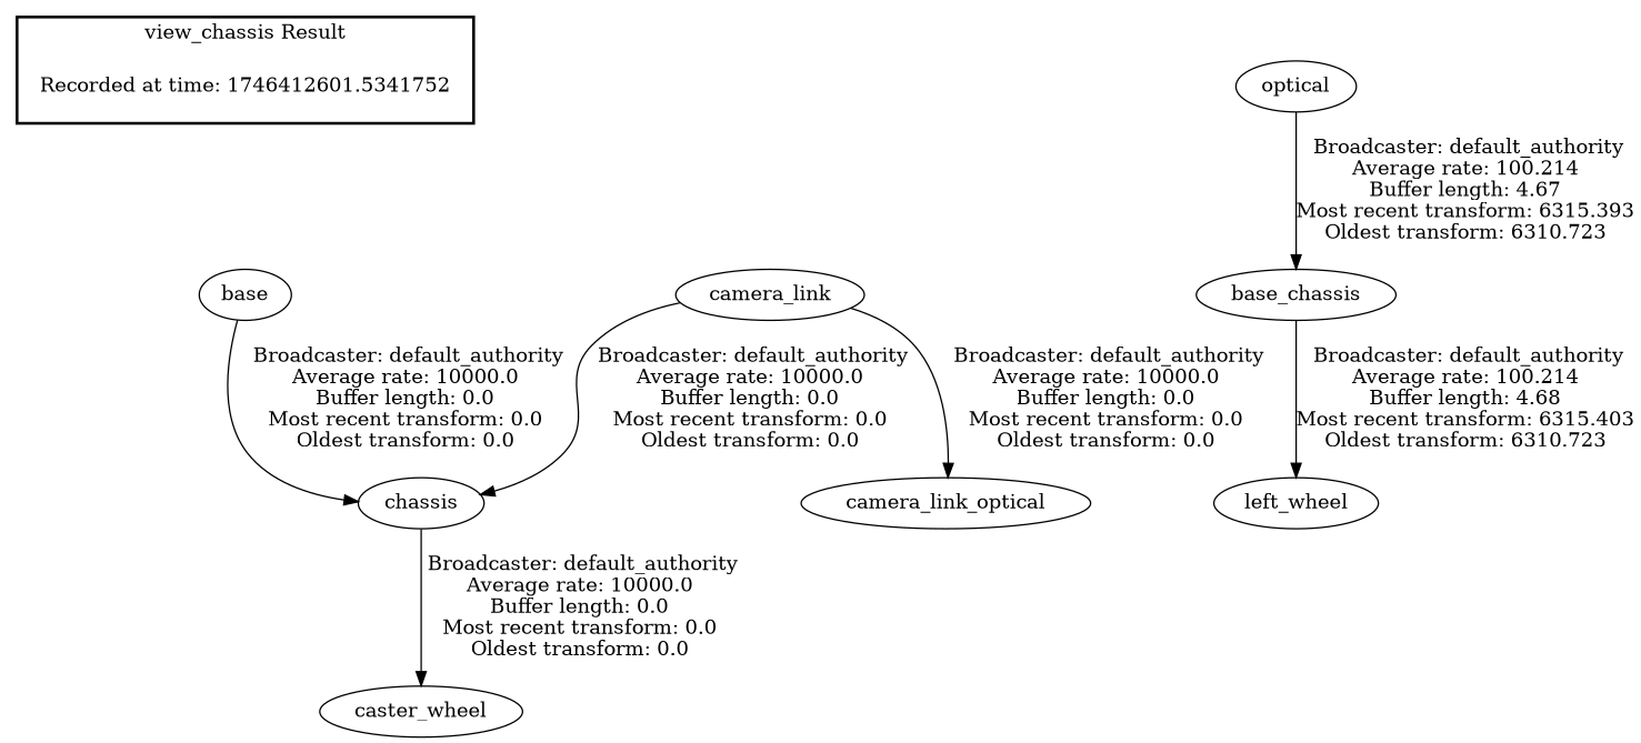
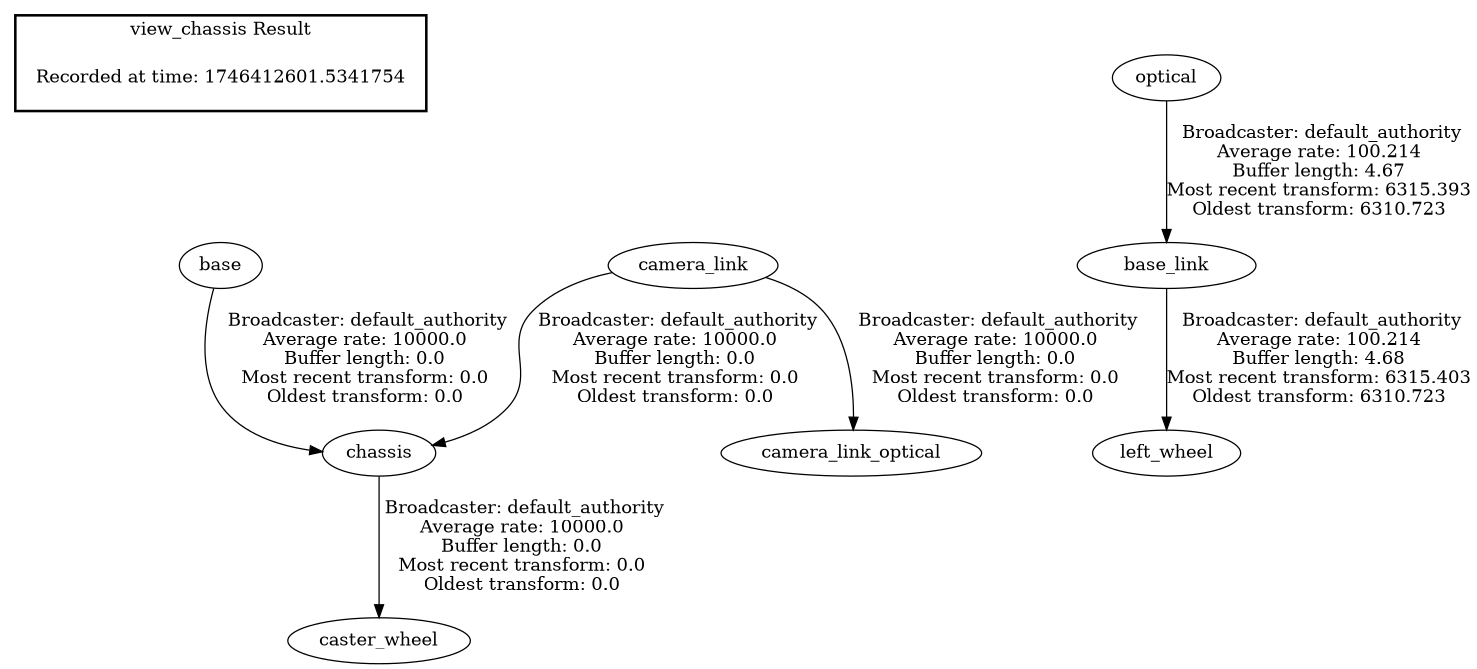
  digraph {
-   "Recorded at time: 1746412601.5341752" [shape=plaintext]
+   "Recorded at time: 1746412601.5341752" [shape=plaintext label="Recorded at time: 1746412601.5341754"]
    base
-   base_link [label=base_chassis]
+   base_link
    left_wheel
    n5 [label=optical]
    chassis
    caster_wheel
    camera_link
    camera_link_optical
    subgraph cluster_1 {
      color=black
      label="view_chassis Result"
      style=bold
      "Recorded at time: 1746412601.5341752"
    }
    "Recorded at time: 1746412601.5341752" -> base [style=invis]
    base -> chassis [label=" Broadcaster: default_authority\nAverage rate: 10000.0\nBuffer length: 0.0\nMost recent transform: 0.0\nOldest transform: 0.0\n"]
    base_link -> left_wheel [label=" Broadcaster: default_authority\nAverage rate: 100.214\nBuffer length: 4.68\nMost recent transform: 6315.403\nOldest transform: 6310.723\n"]
    n5 -> base_link [label=" Broadcaster: default_authority\nAverage rate: 100.214\nBuffer length: 4.67\nMost recent transform: 6315.393\nOldest transform: 6310.723\n"]
    chassis -> caster_wheel [label=" Broadcaster: default_authority\nAverage rate: 10000.0\nBuffer length: 0.0\nMost recent transform: 0.0\nOldest transform: 0.0\n"]
    camera_link -> chassis [label=" Broadcaster: default_authority\nAverage rate: 10000.0\nBuffer length: 0.0\nMost recent transform: 0.0\nOldest transform: 0.0\n"]
    camera_link -> camera_link_optical [label=" Broadcaster: default_authority\nAverage rate: 10000.0\nBuffer length: 0.0\nMost recent transform: 0.0\nOldest transform: 0.0\n"]
  }
